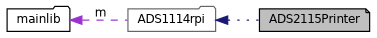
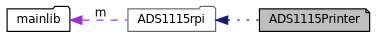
  digraph {
    rankdir=LR
    node [color=black fillcolor=white fontname=Helvetica fontsize=10 shape=folder style=filled]
    edge [dir=back fontname=Helvetica fontsize=10 labelfontname=Helvetica labelfontsize=10]
-   n1 [fillcolor=grey75 fontcolor=black height=0.2 label=ADS2115Printer shape=note width=0.4]
-   n2 [color=gray40 height=0.2 label=ADS1114rpi width=0.4]
+   n1 [fillcolor=grey75 fontcolor=black height=0.2 label=ADS1115Printer shape=note width=0.4]
+   n2 [color=gray40 height=0.2 label=ADS1115rpi width=0.4]
    n3 [height=0.2 label=mainlib width=0.4]
    n2 -> n1 [color=midnightblue style=dotted]
    n3 -> n2 [color=darkorchid3 label=" m" style=dashed]
  }
